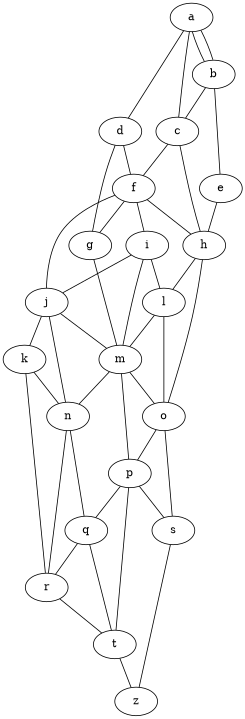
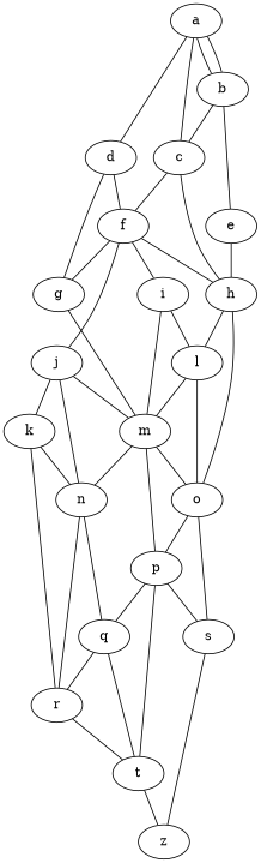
  graph {
    a
    b
    c
    d
    e
    f
    h
    g
    i
    j
    m
    o
    l
    k
    n
    r
    p
    s
    q
    t
    z
    a -- b
    a -- c
    a -- d
    b -- a
    b -- c
    b -- e
    c -- f
    c -- h
    d -- f
    d -- g
    e -- h
    f -- h
    f -- g
    f -- i
    f -- j
    h -- o
    h -- l
    g -- m
-   i -- j
    i -- m
    i -- l
    j -- m
    j -- k
    j -- n
    m -- o
    m -- n
    m -- p
    o -- p
    o -- s
    l -- m
    l -- o
    k -- n
    k -- r
    n -- r
    n -- q
    r -- t
    p -- s
    p -- q
    p -- t
    s -- z
    q -- r
    q -- t
    t -- z
  }
